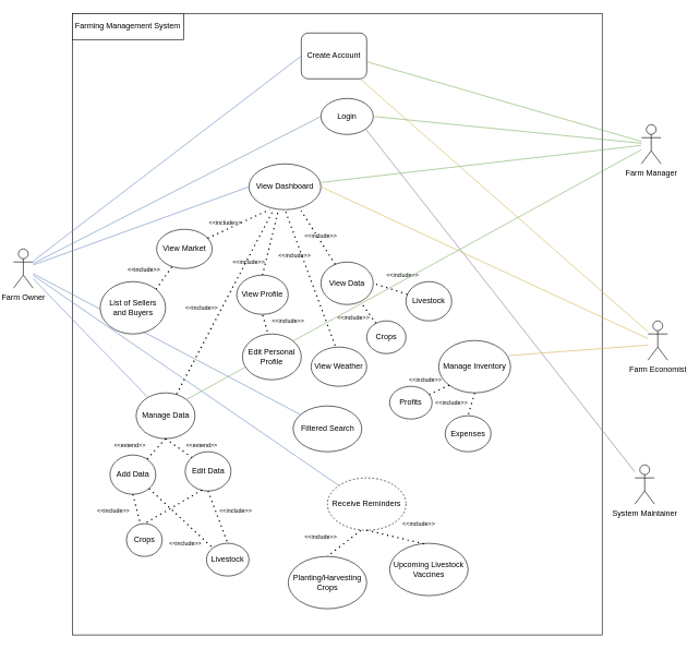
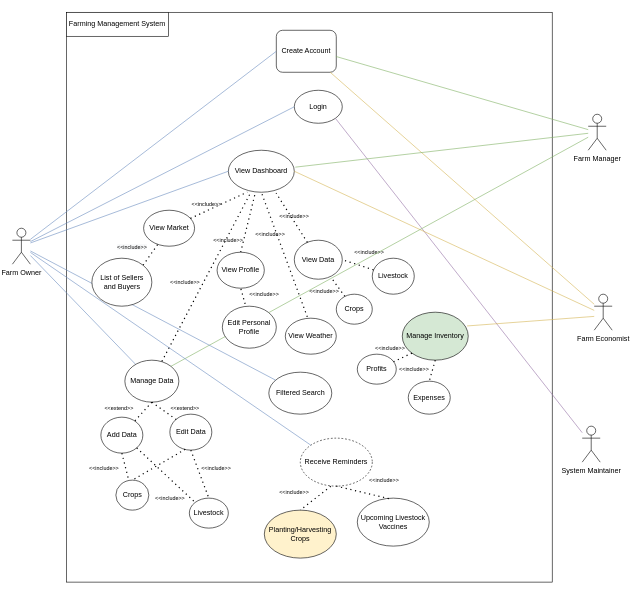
  <mxCell id="0" />
  <mxCell id="1" parent="0" />
  <mxCell id="2" value="" style="rounded=0;whiteSpace=wrap;html=1;fontSize=9;" vertex="1" parent="1"><mxGeometry y="20" width="810" height="950" as="geometry" x="110" /></mxCell>
  <mxCell id="3" value="Farm Owner" style="shape=umlActor;verticalLabelPosition=bottom;verticalAlign=top;html=1;outlineConnect=0;" vertex="1" parent="1"><mxGeometry x="20" y="380" width="30" height="60" as="geometry" /></mxCell>
  <mxCell id="4" value="Farm Economist" style="shape=umlActor;verticalLabelPosition=bottom;verticalAlign=top;html=1;outlineConnect=0;" vertex="1" parent="1"><mxGeometry x="990" y="490" width="30" height="60" as="geometry" /></mxCell>
  <mxCell id="5" value="System Maintainer" style="shape=umlActor;verticalLabelPosition=bottom;verticalAlign=top;html=1;outlineConnect=0;" vertex="1" parent="1"><mxGeometry x="970" y="710" width="30" height="60" as="geometry" /></mxCell>
  <mxCell id="6" value="Farm Manager" style="shape=umlActor;verticalLabelPosition=bottom;verticalAlign=top;html=1;outlineConnect=0;" vertex="1" parent="1"><mxGeometry x="980" y="190" width="30" height="60" as="geometry" /></mxCell>
  <mxCell id="7" value="Farming Management System" style="rounded=0;whiteSpace=wrap;html=1;" vertex="1" parent="1"><mxGeometry y="20" width="170" height="40" as="geometry" x="110" /></mxCell>
  <mxCell id="8" value="Create Account" style="whiteSpace=wrap;html=1;rounded=1;" vertex="1" parent="1"><mxGeometry x="460" y="50" width="100" height="70" as="geometry" /></mxCell>
  <mxCell id="9" value="Login" style="ellipse;whiteSpace=wrap;html=1;" vertex="1" parent="1"><mxGeometry x="490" y="150" width="80" height="55" as="geometry" /></mxCell>
  <mxCell id="10" value="" style="endArrow=none;html=1;entryX=0;entryY=0.5;entryDx=0;entryDy=0;fillColor=#dae8fc;strokeColor=#6c8ebf;" edge="1" parent="1" source="3" target="8"><mxGeometry width="50" height="50" relative="1" as="geometry"><mxPoint x="510" y="300" as="sourcePoint" /><mxPoint x="560" y="250" as="targetPoint" /></mxGeometry></mxCell>
  <mxCell id="11" value="" style="endArrow=none;html=1;fillColor=#fff2cc;strokeColor=#d6b656;" edge="1" parent="1" source="4" target="8"><mxGeometry width="50" height="50" relative="1" as="geometry"><mxPoint x="510" y="300" as="sourcePoint" /><mxPoint x="560" y="250" as="targetPoint" /></mxGeometry></mxCell>
  <mxCell id="12" value="" style="endArrow=none;html=1;exitX=0.994;exitY=0.623;exitDx=0;exitDy=0;exitPerimeter=0;fillColor=#d5e8d4;strokeColor=#82b366;" edge="1" parent="1" source="8" target="6"><mxGeometry width="50" height="50" relative="1" as="geometry"><mxPoint x="510" y="330" as="sourcePoint" /><mxPoint x="560" y="280" as="targetPoint" /></mxGeometry></mxCell>
- <mxCell id="13" value="" style="endArrow=none;html=1;exitX=1;exitY=0.5;exitDx=0;exitDy=0;fillColor=#d5e8d4;strokeColor=#82b366;" edge="1" parent="1" source="9" target="6"><mxGeometry width="50" height="50" relative="1" as="geometry"><mxPoint x="520" y="340" as="sourcePoint" /><mxPoint x="570" y="290" as="targetPoint" /></mxGeometry></mxCell>
  <mxCell id="14" value="" style="endArrow=none;html=1;exitX=1;exitY=1;exitDx=0;exitDy=0;fillColor=#e1d5e7;strokeColor=#9673a6;" edge="1" parent="1" source="9" target="5"><mxGeometry width="50" height="50" relative="1" as="geometry"><mxPoint x="520" y="330" as="sourcePoint" /><mxPoint x="570" y="280" as="targetPoint" /></mxGeometry></mxCell>
  <mxCell id="15" value="View Data" style="ellipse;whiteSpace=wrap;html=1;" vertex="1" parent="1"><mxGeometry x="490" y="400" width="80" height="65" as="geometry" /></mxCell>
  <mxCell id="16" value="" style="endArrow=none;html=1;fillColor=#dae8fc;strokeColor=#6c8ebf;" edge="1" parent="1" source="3" target="19"><mxGeometry width="50" height="50" relative="1" as="geometry"><mxPoint x="520" y="270" as="sourcePoint" /><mxPoint x="290.251" y="308.787" as="targetPoint" /></mxGeometry></mxCell>
  <mxCell id="17" value="&amp;lt;&amp;lt;extend&amp;gt;&amp;gt;" style="text;html=1;strokeColor=none;fillColor=none;align=center;verticalAlign=middle;whiteSpace=wrap;rounded=0;fontSize=9;" vertex="1" parent="1"><mxGeometry x="177.5" y="670" width="40" height="20" as="geometry" /></mxCell>
  <mxCell id="18" value="Livestock" style="ellipse;whiteSpace=wrap;html=1;" vertex="1" parent="1"><mxGeometry x="620" y="430" width="70" height="60" as="geometry" /></mxCell>
  <mxCell id="19" value="Manage Data" style="ellipse;whiteSpace=wrap;html=1;" vertex="1" parent="1"><mxGeometry x="207.5" y="600" width="90" height="70" as="geometry" /></mxCell>
  <mxCell id="20" value="" style="endArrow=none;dashed=1;html=1;dashPattern=1 3;strokeWidth=2;entryX=0.76;entryY=0.945;entryDx=0;entryDy=0;entryPerimeter=0;" edge="1" parent="1" source="25" target="15"><mxGeometry width="50" height="50" relative="1" as="geometry"><mxPoint x="520" y="307.5" as="sourcePoint" /><mxPoint x="500" y="343" as="targetPoint" /></mxGeometry></mxCell>
  <mxCell id="21" value="&amp;lt;&amp;lt;include&amp;gt;&amp;gt;" style="text;html=1;strokeColor=none;fillColor=none;align=center;verticalAlign=middle;whiteSpace=wrap;rounded=0;fontSize=9;" vertex="1" parent="1"><mxGeometry x="520" y="475" width="40" height="20" as="geometry" /></mxCell>
  <mxCell id="22" value="" style="endArrow=none;dashed=1;html=1;dashPattern=1 3;strokeWidth=2;exitX=0.029;exitY=0.323;exitDx=0;exitDy=0;entryX=1;entryY=0.5;entryDx=0;entryDy=0;exitPerimeter=0;" edge="1" parent="1" source="18" target="15"><mxGeometry width="50" height="50" relative="1" as="geometry"><mxPoint x="625" y="430" as="sourcePoint" /><mxPoint x="605" y="465" as="targetPoint" /></mxGeometry></mxCell>
  <mxCell id="23" value="&amp;lt;&amp;lt;include&amp;gt;&amp;gt;" style="text;html=1;strokeColor=none;fillColor=none;align=center;verticalAlign=middle;whiteSpace=wrap;rounded=0;fontSize=9;" vertex="1" parent="1"><mxGeometry x="595" y="410" width="40" height="20" as="geometry" /></mxCell>
  <mxCell id="24" value="" style="endArrow=none;html=1;entryX=0;entryY=0.5;entryDx=0;entryDy=0;fillColor=#dae8fc;strokeColor=#6c8ebf;" edge="1" parent="1" source="3" target="9"><mxGeometry width="50" height="50" relative="1" as="geometry"><mxPoint y="220.652" as="sourcePoint" x="110" /><mxPoint x="633.57" y="243.4" as="targetPoint" /></mxGeometry></mxCell>
  <mxCell id="25" value="Crops" style="ellipse;whiteSpace=wrap;html=1;" vertex="1" parent="1"><mxGeometry x="560" y="490" width="60" height="50" as="geometry" /></mxCell>
  <mxCell id="26" value="Add Data" style="ellipse;whiteSpace=wrap;html=1;" vertex="1" parent="1"><mxGeometry x="167.5" y="695" width="70" height="60" as="geometry" /></mxCell>
  <mxCell id="27" value="Edit Data" style="ellipse;whiteSpace=wrap;html=1;" vertex="1" parent="1"><mxGeometry x="282.5" y="690" width="70" height="60" as="geometry" /></mxCell>
  <mxCell id="28" value="&amp;lt;&amp;lt;extend&amp;gt;&amp;gt;" style="text;html=1;strokeColor=none;fillColor=none;align=center;verticalAlign=middle;whiteSpace=wrap;rounded=0;fontSize=9;" vertex="1" parent="1"><mxGeometry x="287.5" y="670" width="40" height="20" as="geometry" /></mxCell>
  <mxCell id="29" value="" style="endArrow=none;dashed=1;html=1;dashPattern=1 3;strokeWidth=2;exitX=0.5;exitY=1;exitDx=0;exitDy=0;" edge="1" parent="1" source="19" target="26"><mxGeometry width="50" height="50" relative="1" as="geometry"><mxPoint x="517.5" y="560" as="sourcePoint" /><mxPoint x="567.5" y="510" as="targetPoint" /></mxGeometry></mxCell>
  <mxCell id="30" value="" style="endArrow=none;dashed=1;html=1;dashPattern=1 3;strokeWidth=2;exitX=0.5;exitY=1;exitDx=0;exitDy=0;entryX=0;entryY=0;entryDx=0;entryDy=0;" edge="1" parent="1" source="19" target="27"><mxGeometry width="50" height="50" relative="1" as="geometry"><mxPoint x="272.5" y="610" as="sourcePoint" /><mxPoint x="272.5" y="640" as="targetPoint" /></mxGeometry></mxCell>
  <mxCell id="31" value="Livestock" style="ellipse;whiteSpace=wrap;html=1;" vertex="1" parent="1"><mxGeometry x="315" y="830" width="65" height="50" as="geometry" /></mxCell>
  <mxCell id="32" value="Crops" style="ellipse;whiteSpace=wrap;html=1;" vertex="1" parent="1"><mxGeometry x="192.5" y="800" width="55" height="50" as="geometry" /></mxCell>
  <mxCell id="33" value="" style="endArrow=none;dashed=1;html=1;dashPattern=1 3;strokeWidth=2;exitX=0.5;exitY=1;exitDx=0;exitDy=0;" edge="1" parent="1" source="26" target="32"><mxGeometry width="50" height="50" relative="1" as="geometry"><mxPoint x="517.5" y="680" as="sourcePoint" /><mxPoint x="567.5" y="630" as="targetPoint" /></mxGeometry></mxCell>
  <mxCell id="34" value="" style="endArrow=none;dashed=1;html=1;dashPattern=1 3;strokeWidth=2;exitX=0.366;exitY=0.977;exitDx=0;exitDy=0;startArrow=none;exitPerimeter=0;entryX=0.5;entryY=0;entryDx=0;entryDy=0;" edge="1" parent="1" source="27" target="32"><mxGeometry width="50" height="50" relative="1" as="geometry"><mxPoint x="327.5" y="670" as="sourcePoint" /><mxPoint x="297.5" y="710" as="targetPoint" /></mxGeometry></mxCell>
  <mxCell id="35" value="" style="endArrow=none;dashed=1;html=1;dashPattern=1 3;strokeWidth=2;exitX=1;exitY=1;exitDx=0;exitDy=0;entryX=0;entryY=0;entryDx=0;entryDy=0;" edge="1" parent="1" source="26" target="31"><mxGeometry width="50" height="50" relative="1" as="geometry"><mxPoint x="362.5" y="660" as="sourcePoint" /><mxPoint x="307.5" y="720" as="targetPoint" /></mxGeometry></mxCell>
  <mxCell id="36" value="" style="endArrow=none;dashed=1;html=1;dashPattern=1 3;strokeWidth=2;exitX=0.5;exitY=1;exitDx=0;exitDy=0;entryX=0.5;entryY=0;entryDx=0;entryDy=0;" edge="1" parent="1" source="27" target="31"><mxGeometry width="50" height="50" relative="1" as="geometry"><mxPoint x="297.249" y="691.213" as="sourcePoint" /><mxPoint x="352.198" y="697.186" as="targetPoint" /></mxGeometry></mxCell>
  <mxCell id="37" value="&amp;lt;&amp;lt;include&amp;gt;&amp;gt;" style="text;html=1;strokeColor=none;fillColor=none;align=center;verticalAlign=middle;whiteSpace=wrap;rounded=0;fontSize=9;" vertex="1" parent="1"><mxGeometry x="152.5" y="770" width="40" height="20" as="geometry" /></mxCell>
  <mxCell id="38" value="&amp;lt;&amp;lt;include&amp;gt;&amp;gt;" style="text;html=1;strokeColor=none;fillColor=none;align=center;verticalAlign=middle;whiteSpace=wrap;rounded=0;fontSize=9;" vertex="1" parent="1"><mxGeometry x="262.5" y="820" width="40" height="20" as="geometry" /></mxCell>
  <mxCell id="39" value="&amp;lt;&amp;lt;include&amp;gt;&amp;gt;" style="text;html=1;strokeColor=none;fillColor=none;align=center;verticalAlign=middle;whiteSpace=wrap;rounded=0;fontSize=9;" vertex="1" parent="1"><mxGeometry x="340" y="770" width="40" height="20" as="geometry" /></mxCell>
  <mxCell id="40" value="View Dashboard" style="ellipse;whiteSpace=wrap;html=1;" vertex="1" parent="1"><mxGeometry x="380" y="250" width="110" height="70" as="geometry" /></mxCell>
  <mxCell id="41" value="" style="endArrow=none;dashed=1;html=1;dashPattern=1 3;strokeWidth=2;entryX=0.724;entryY=1.02;entryDx=0;entryDy=0;entryPerimeter=0;" edge="1" parent="1" source="15" target="40"><mxGeometry width="50" height="50" relative="1" as="geometry"><mxPoint x="470" y="347.5" as="sourcePoint" /><mxPoint x="405" y="340" as="targetPoint" /></mxGeometry></mxCell>
  <mxCell id="42" value="" style="endArrow=none;html=1;fillColor=#dae8fc;strokeColor=#6c8ebf;entryX=0;entryY=0.5;entryDx=0;entryDy=0;" edge="1" parent="1" source="3" target="40"><mxGeometry width="50" height="50" relative="1" as="geometry"><mxPoint x="70" y="410" as="sourcePoint" /><mxPoint x="225.543" y="439.578" as="targetPoint" /></mxGeometry></mxCell>
  <mxCell id="43" value="&amp;lt;&amp;lt;include&amp;gt;&amp;gt;" style="text;html=1;strokeColor=none;fillColor=none;align=center;verticalAlign=middle;whiteSpace=wrap;rounded=0;fontSize=9;" vertex="1" parent="1"><mxGeometry x="470" y="350" width="40" height="20" as="geometry" /></mxCell>
  <mxCell id="44" value="View Market" style="ellipse;whiteSpace=wrap;html=1;" vertex="1" parent="1"><mxGeometry x="238.75" y="350" width="85" height="60" as="geometry" /></mxCell>
  <mxCell id="45" value="" style="endArrow=none;dashed=1;html=1;dashPattern=1 3;strokeWidth=2;exitX=0.422;exitY=-0.054;exitDx=0;exitDy=0;entryX=0.5;entryY=1;entryDx=0;entryDy=0;exitPerimeter=0;" edge="1" parent="1" source="68" target="54"><mxGeometry width="50" height="50" relative="1" as="geometry"><mxPoint x="271.25" y="545" as="sourcePoint" /><mxPoint x="390" y="500" as="targetPoint" /></mxGeometry></mxCell>
  <mxCell id="46" value="&amp;lt;&amp;lt;include&amp;gt;&amp;gt;" style="text;html=1;strokeColor=none;fillColor=none;align=center;verticalAlign=middle;whiteSpace=wrap;rounded=0;fontSize=9;" vertex="1" parent="1"><mxGeometry x="420" y="480" width="40" height="20" as="geometry" /></mxCell>
  <mxCell id="47" value="" style="endArrow=none;html=1;fillColor=#fff2cc;strokeColor=#d6b656;entryX=1;entryY=0.5;entryDx=0;entryDy=0;" edge="1" parent="1" target="40"><mxGeometry width="50" height="50" relative="1" as="geometry"><mxPoint x="990" y="517" as="sourcePoint" /><mxPoint x="551.152" y="122.376" as="targetPoint" /></mxGeometry></mxCell>
  <mxCell id="48" value="" style="endArrow=none;dashed=1;html=1;dashPattern=1 3;strokeWidth=2;entryX=0.287;entryY=0.997;entryDx=0;entryDy=0;entryPerimeter=0;" edge="1" parent="1" source="44" target="40"><mxGeometry width="50" height="50" relative="1" as="geometry"><mxPoint x="514.944" y="417.166" as="sourcePoint" /><mxPoint x="449.64" y="351.4" as="targetPoint" /></mxGeometry></mxCell>
  <mxCell id="49" value="" style="endArrow=none;dashed=1;html=1;dashPattern=1 3;strokeWidth=2;exitX=0.5;exitY=0;exitDx=0;exitDy=0;entryX=0.411;entryY=0.997;entryDx=0;entryDy=0;entryPerimeter=0;" edge="1" parent="1" source="54" target="40"><mxGeometry width="50" height="50" relative="1" as="geometry"><mxPoint x="363.75" y="360" as="sourcePoint" /><mxPoint x="410" y="340" as="targetPoint" /></mxGeometry></mxCell>
  <mxCell id="50" value="&amp;lt;&amp;lt;include&amp;gt;&amp;gt;" style="text;html=1;strokeColor=none;fillColor=none;align=center;verticalAlign=middle;whiteSpace=wrap;rounded=0;fontSize=9;" vertex="1" parent="1"><mxGeometry x="430" y="380" width="40" height="20" as="geometry" /></mxCell>
  <mxCell id="51" value="&amp;lt;&amp;lt;include&amp;gt;&amp;gt;" style="text;html=1;strokeColor=none;fillColor=none;align=center;verticalAlign=middle;whiteSpace=wrap;rounded=0;fontSize=9;" vertex="1" parent="1"><mxGeometry x="323.75" y="330" width="40" height="20" as="geometry" /></mxCell>
  <mxCell id="52" value="" style="endArrow=none;html=1;exitX=1.015;exitY=0.403;exitDx=0;exitDy=0;fillColor=#d5e8d4;strokeColor=#82b366;exitPerimeter=0;" edge="1" parent="1" source="40" target="6"><mxGeometry width="50" height="50" relative="1" as="geometry"><mxPoint x="580" y="187.5" as="sourcePoint" /><mxPoint x="960" y="228" as="targetPoint" /></mxGeometry></mxCell>
  <mxCell id="53" value="" style="endArrow=none;html=1;exitX=1;exitY=0;exitDx=0;exitDy=0;fillColor=#d5e8d4;strokeColor=#82b366;" edge="1" parent="1" source="19" target="6"><mxGeometry width="50" height="50" relative="1" as="geometry"><mxPoint x="481.65" y="308.21" as="sourcePoint" /><mxPoint x="960" y="238" as="targetPoint" /></mxGeometry></mxCell>
  <mxCell id="54" value="View Profile" style="ellipse;whiteSpace=wrap;html=1;" vertex="1" parent="1"><mxGeometry x="361.25" y="420" width="78.75" height="60" as="geometry" /></mxCell>
  <mxCell id="55" value="View Weather" style="ellipse;whiteSpace=wrap;html=1;" vertex="1" parent="1"><mxGeometry x="475" y="530" width="85" height="60" as="geometry" /></mxCell>
  <mxCell id="56" value="" style="endArrow=none;dashed=1;html=1;dashPattern=1 3;strokeWidth=2;exitX=0.431;exitY=-0.037;exitDx=0;exitDy=0;entryX=0.5;entryY=1;entryDx=0;entryDy=0;exitPerimeter=0;" edge="1" parent="1" source="55" target="40"><mxGeometry width="50" height="50" relative="1" as="geometry"><mxPoint x="410.625" y="430" as="sourcePoint" /><mxPoint x="420" y="350" as="targetPoint" /></mxGeometry></mxCell>
  <mxCell id="57" value="&amp;lt;&amp;lt;include&amp;gt;&amp;gt;" style="text;html=1;strokeColor=none;fillColor=none;align=center;verticalAlign=middle;whiteSpace=wrap;rounded=0;fontSize=9;" vertex="1" parent="1"><mxGeometry x="360" y="390" width="40" height="20" as="geometry" /></mxCell>
- <mxCell id="58" value="&lt;font style=&quot;font-size: 12px&quot;&gt;Manage Inventory&lt;/font&gt;" style="ellipse;whiteSpace=wrap;html=1;fontSize=9;" vertex="1" parent="1"><mxGeometry x="670" y="520" width="110" height="80" as="geometry" /></mxCell>
+ <mxCell id="58" value="&lt;font style=&quot;font-size: 12px&quot;&gt;Manage Inventory&lt;/font&gt;" style="ellipse;whiteSpace=wrap;html=1;fontSize=9;fillColor=#d5e8d4;" vertex="1" parent="1"><mxGeometry x="670" y="520" width="110" height="80" as="geometry" /></mxCell>
  <mxCell id="59" value="Profits" style="ellipse;whiteSpace=wrap;html=1;" vertex="1" parent="1"><mxGeometry x="595" y="590" width="65" height="50" as="geometry" /></mxCell>
  <mxCell id="60" value="Expenses" style="ellipse;whiteSpace=wrap;html=1;" vertex="1" parent="1"><mxGeometry x="680" y="635" width="70" height="55" as="geometry" /></mxCell>
  <mxCell id="61" value="" style="endArrow=none;dashed=1;html=1;dashPattern=1 3;strokeWidth=2;exitX=0;exitY=1;exitDx=0;exitDy=0;" edge="1" parent="1" source="58" target="59"><mxGeometry width="50" height="50" relative="1" as="geometry"><mxPoint x="632.03" y="459.38" as="sourcePoint" /><mxPoint x="580" y="442.5" as="targetPoint" /></mxGeometry></mxCell>
  <mxCell id="62" value="" style="endArrow=none;dashed=1;html=1;dashPattern=1 3;strokeWidth=2;exitX=0.5;exitY=1;exitDx=0;exitDy=0;entryX=0.5;entryY=0;entryDx=0;entryDy=0;" edge="1" parent="1" source="58" target="60"><mxGeometry width="50" height="50" relative="1" as="geometry"><mxPoint x="696.109" y="598.284" as="sourcePoint" /><mxPoint x="665.58" y="612.412" as="targetPoint" /></mxGeometry></mxCell>
  <mxCell id="63" value="&amp;lt;&amp;lt;include&amp;gt;&amp;gt;" style="text;html=1;strokeColor=none;fillColor=none;align=center;verticalAlign=middle;whiteSpace=wrap;rounded=0;fontSize=9;" vertex="1" parent="1"><mxGeometry x="630" y="570" width="40" height="20" as="geometry" /></mxCell>
  <mxCell id="64" value="&amp;lt;&amp;lt;include&amp;gt;&amp;gt;" style="text;html=1;strokeColor=none;fillColor=none;align=center;verticalAlign=middle;whiteSpace=wrap;rounded=0;fontSize=9;" vertex="1" parent="1"><mxGeometry x="670" y="605" width="40" height="20" as="geometry" /></mxCell>
  <mxCell id="65" value="" style="endArrow=none;html=1;fillColor=#fff2cc;strokeColor=#d6b656;entryX=0.982;entryY=0.287;entryDx=0;entryDy=0;entryPerimeter=0;" edge="1" parent="1" target="58"><mxGeometry width="50" height="50" relative="1" as="geometry"><mxPoint x="990" y="527" as="sourcePoint" /><mxPoint x="480" y="315" as="targetPoint" /></mxGeometry></mxCell>
  <mxCell id="66" value="" style="endArrow=none;dashed=1;html=1;dashPattern=1 3;strokeWidth=2;exitX=0.686;exitY=0.029;exitDx=0;exitDy=0;exitPerimeter=0;entryX=0.338;entryY=1.009;entryDx=0;entryDy=0;entryPerimeter=0;" edge="1" parent="1" source="19" target="40"><mxGeometry width="50" height="50" relative="1" as="geometry"><mxPoint x="410.625" y="430" as="sourcePoint" /><mxPoint x="400" y="340" as="targetPoint" /></mxGeometry></mxCell>
  <mxCell id="67" value="&amp;lt;&amp;lt;include&amp;gt;&amp;gt;" style="text;html=1;strokeColor=none;fillColor=none;align=center;verticalAlign=middle;whiteSpace=wrap;rounded=0;fontSize=9;" vertex="1" parent="1"><mxGeometry x="287.5" y="460" width="40" height="20" as="geometry" /></mxCell>
  <mxCell id="68" value="Edit Personal Profile" style="ellipse;whiteSpace=wrap;html=1;" vertex="1" parent="1"><mxGeometry x="370" y="510" width="90" height="70" as="geometry" /></mxCell>
  <mxCell id="69" value="" style="endArrow=none;dashed=1;html=1;dashPattern=1 3;strokeWidth=2;exitX=1;exitY=0;exitDx=0;exitDy=0;" edge="1" parent="1" source="81" target="44"><mxGeometry width="50" height="50" relative="1" as="geometry"><mxPoint x="279.24" y="612.03" as="sourcePoint" /><mxPoint x="410" y="350" as="targetPoint" /></mxGeometry></mxCell>
  <mxCell id="70" value="&lt;span style=&quot;color: rgb(0, 0, 0); font-family: helvetica; font-size: 9px; font-style: normal; font-weight: 400; letter-spacing: normal; text-align: center; text-indent: 0px; text-transform: none; word-spacing: 0px; background-color: rgb(248, 249, 250); display: inline; float: none;&quot;&gt;&amp;lt;&amp;lt;include&amp;gt;&amp;gt;&lt;/span&gt;" style="text;whiteSpace=wrap;html=1;fontSize=9;" vertex="1" parent="1"><mxGeometry x="192.5" y="400" width="80" height="30" as="geometry" /></mxCell>
  <mxCell id="71" value="&lt;font style=&quot;font-size: 12px&quot;&gt;Filtered Search&lt;/font&gt;" style="ellipse;whiteSpace=wrap;html=1;fontSize=9;" vertex="1" parent="1"><mxGeometry x="447.5" y="620" width="105" height="70" as="geometry" /></mxCell>
  <mxCell id="72" value="&lt;font style=&quot;font-size: 12px&quot;&gt;Receive Reminders&lt;/font&gt;" style="ellipse;whiteSpace=wrap;html=1;fontSize=9;dashed=1;" vertex="1" parent="1"><mxGeometry x="500" y="730" width="120" height="80" as="geometry" /></mxCell>
  <mxCell id="73" value="&lt;font style=&quot;font-size: 12px&quot;&gt;Upcoming Livestock Vaccines&lt;/font&gt;" style="ellipse;whiteSpace=wrap;html=1;fontSize=9;" vertex="1" parent="1"><mxGeometry x="595" y="830" width="120" height="80" as="geometry" /></mxCell>
- <mxCell id="74" value="&lt;font style=&quot;font-size: 12px&quot;&gt;Planting/Harvesting Crops&lt;/font&gt;" style="ellipse;whiteSpace=wrap;html=1;fontSize=9;" vertex="1" parent="1"><mxGeometry x="440" y="850" width="120" height="80" as="geometry" /></mxCell>
+ <mxCell id="74" value="&lt;font style=&quot;font-size: 12px&quot;&gt;Planting/Harvesting Crops&lt;/font&gt;" style="ellipse;whiteSpace=wrap;html=1;fontSize=9;fillColor=#fff2cc;" vertex="1" parent="1"><mxGeometry x="440" y="850" width="120" height="80" as="geometry" /></mxCell>
  <mxCell id="75" value="" style="endArrow=none;dashed=1;html=1;dashPattern=1 3;strokeWidth=2;exitX=0.423;exitY=1.003;exitDx=0;exitDy=0;entryX=0.5;entryY=0;entryDx=0;entryDy=0;exitPerimeter=0;" edge="1" parent="1" source="72" target="74"><mxGeometry width="50" height="50" relative="1" as="geometry"><mxPoint x="735" y="610" as="sourcePoint" /><mxPoint x="725" y="645" as="targetPoint" /></mxGeometry></mxCell>
  <mxCell id="76" value="" style="endArrow=none;dashed=1;html=1;dashPattern=1 3;strokeWidth=2;exitX=0.5;exitY=1;exitDx=0;exitDy=0;entryX=0.445;entryY=0.012;entryDx=0;entryDy=0;entryPerimeter=0;" edge="1" parent="1" source="72" target="73"><mxGeometry width="50" height="50" relative="1" as="geometry"><mxPoint x="560.76" y="820.24" as="sourcePoint" /><mxPoint x="510" y="860" as="targetPoint" /></mxGeometry></mxCell>
  <mxCell id="77" value="&amp;lt;&amp;lt;include&amp;gt;&amp;gt;" style="text;html=1;strokeColor=none;fillColor=none;align=center;verticalAlign=middle;whiteSpace=wrap;rounded=0;fontSize=9;" vertex="1" parent="1"><mxGeometry x="470" y="810" width="40" height="20" as="geometry" /></mxCell>
  <mxCell id="78" value="&amp;lt;&amp;lt;include&amp;gt;&amp;gt;" style="text;html=1;strokeColor=none;fillColor=none;align=center;verticalAlign=middle;whiteSpace=wrap;rounded=0;fontSize=9;" vertex="1" parent="1"><mxGeometry x="620" y="790" width="40" height="20" as="geometry" /></mxCell>
  <mxCell id="79" value="" style="endArrow=none;html=1;fillColor=#dae8fc;strokeColor=#6c8ebf;entryX=0;entryY=0;entryDx=0;entryDy=0;" edge="1" parent="1" source="3" target="72"><mxGeometry width="50" height="50" relative="1" as="geometry"><mxPoint x="80" y="437.082" as="sourcePoint" /><mxPoint x="237.171" y="616.071" as="targetPoint" /></mxGeometry></mxCell>
  <mxCell id="80" value="" style="endArrow=none;html=1;fillColor=#dae8fc;strokeColor=#6c8ebf;" edge="1" parent="1" source="3" target="71"><mxGeometry width="50" height="50" relative="1" as="geometry"><mxPoint x="70" y="420" as="sourcePoint" /><mxPoint x="527.574" y="751.716" as="targetPoint" /></mxGeometry></mxCell>
  <mxCell id="81" value="&lt;font style=&quot;font-size: 12px&quot;&gt;List of Sellers&lt;br&gt;and Buyers&lt;/font&gt;" style="ellipse;whiteSpace=wrap;html=1;fontSize=9;" vertex="1" parent="1"><mxGeometry x="152.5" y="430" width="100" height="80" as="geometry" /></mxCell>
